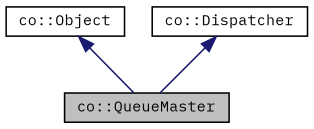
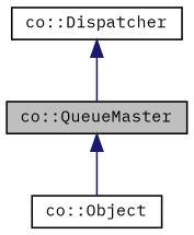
  digraph {
    fontname="IBM Plex Mono"
    node [color=black fillcolor=white fontname="IBM Plex Mono" fontsize=10 shape=record style=filled]
    edge [color=midnightblue dir=back fontname="IBM Plex Mono" fontsize=10 labelfontname=Sans labelfontsize=10 style=solid]
    n1 [fillcolor=grey75 fontcolor=black height=0.2 label="co::QueueMaster" width=0.4]
    n2 [height=0.2 label="co::Object" width=0.4]
    n3 [height=0.2 label="co::Dispatcher" width=0.4]
-   n2 -> n1
+   n1 -> n2
    n3 -> n1
  }
